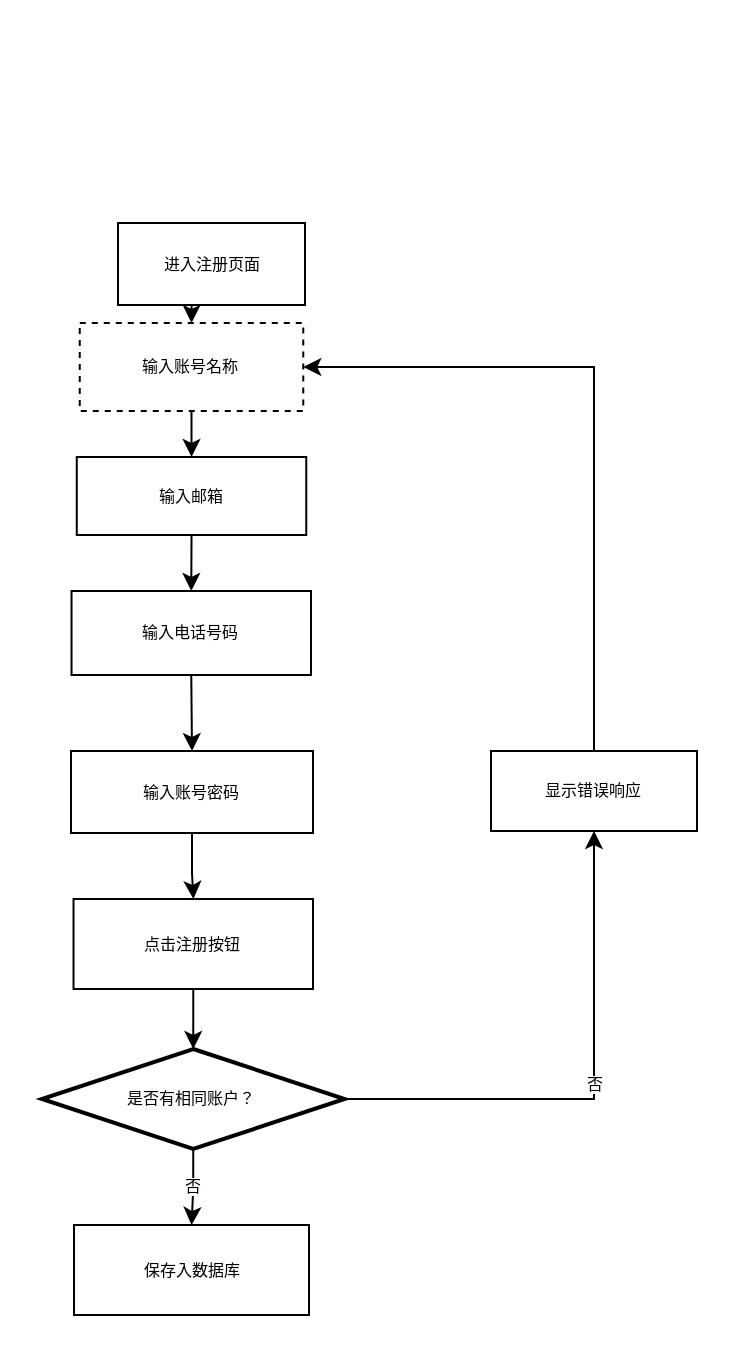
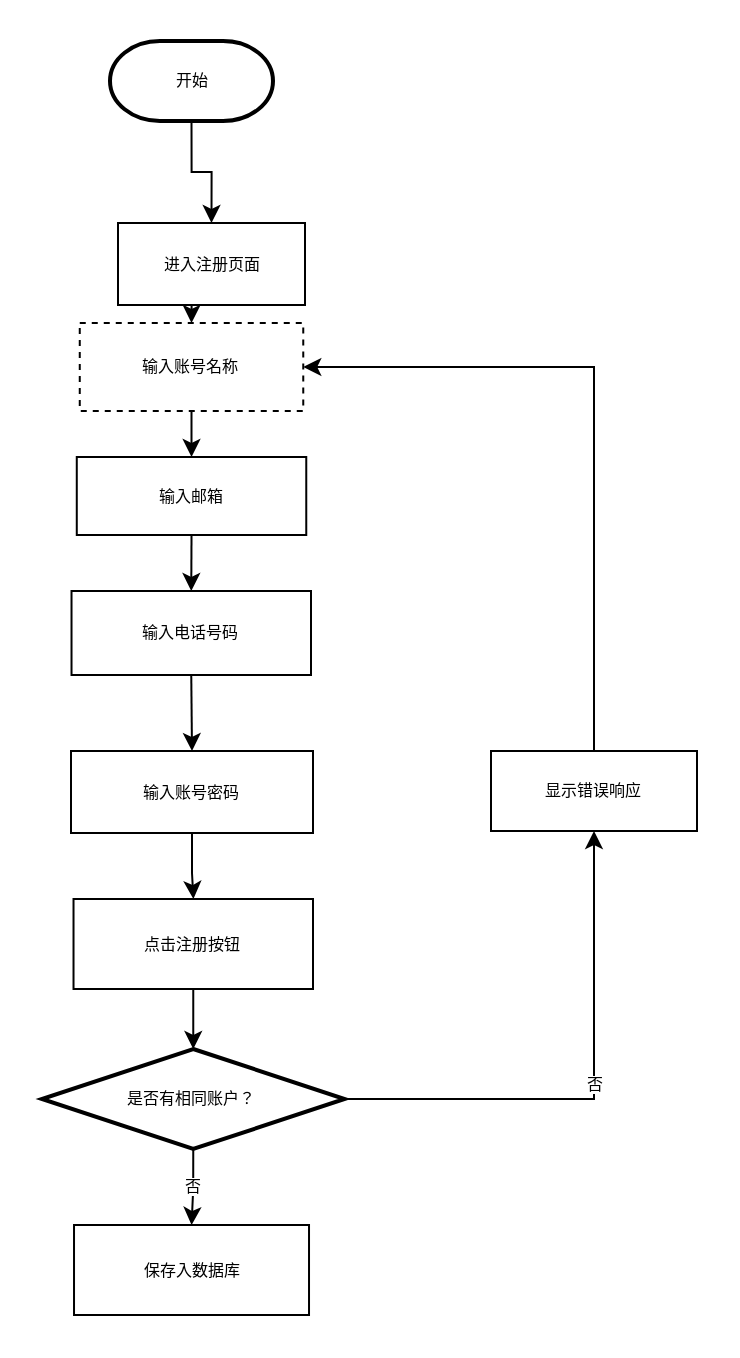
  <mxCell id="0" />
  <mxCell id="1" parent="0" />
+ <mxCell id="2" style="edgeStyle=orthogonalEdgeStyle;rounded=0;orthogonalLoop=1;jettySize=auto;html=1;exitX=0.5;exitY=1;exitDx=0;exitDy=0;exitPerimeter=0;entryX=0.5;entryY=0;entryDx=0;entryDy=0;" parent="1" source="3" target="5" edge="1"><mxGeometry relative="1" as="geometry" /></mxCell>
+ <mxCell id="3" value="开始" style="strokeWidth=2;html=1;shape=mxgraph.flowchart.terminator;whiteSpace=wrap;fontSize=8;" parent="1" vertex="1"><mxGeometry x="54.5" y="20" width="81.5" height="40" as="geometry" /></mxCell>
  <mxCell id="4" style="edgeStyle=orthogonalEdgeStyle;rounded=0;orthogonalLoop=1;jettySize=auto;html=1;exitX=0.5;exitY=1;exitDx=0;exitDy=0;entryX=0.5;entryY=0;entryDx=0;entryDy=0;" parent="1" source="5" target="7" edge="1"><mxGeometry relative="1" as="geometry" /></mxCell>
  <mxCell id="5" value="进入注册页面" style="rounded=0;whiteSpace=wrap;html=1;fontSize=8;" parent="1" vertex="1"><mxGeometry x="58.5" y="111" width="93.5" height="41" as="geometry" /></mxCell>
  <mxCell id="6" style="edgeStyle=orthogonalEdgeStyle;rounded=0;orthogonalLoop=1;jettySize=auto;html=1;exitX=0.5;exitY=1;exitDx=0;exitDy=0;entryX=0.5;entryY=0;entryDx=0;entryDy=0;" parent="1" source="7" target="9" edge="1"><mxGeometry relative="1" as="geometry" /></mxCell>
  <mxCell id="7" value="输入账号名称" style="rounded=0;whiteSpace=wrap;html=1;fontSize=8;dashed=1;" parent="1" vertex="1"><mxGeometry x="39.38" y="161" width="111.75" height="44" as="geometry" /></mxCell>
  <mxCell id="8" style="edgeStyle=orthogonalEdgeStyle;rounded=0;orthogonalLoop=1;jettySize=auto;html=1;exitX=0.5;exitY=1;exitDx=0;exitDy=0;entryX=0.5;entryY=0;entryDx=0;entryDy=0;" parent="1" source="9" target="11" edge="1"><mxGeometry relative="1" as="geometry" /></mxCell>
  <mxCell id="9" value="输入邮箱" style="rounded=0;whiteSpace=wrap;html=1;fontSize=8;" parent="1" vertex="1"><mxGeometry x="37.89" y="228" width="114.74" height="39" as="geometry" /></mxCell>
  <mxCell id="10" style="edgeStyle=orthogonalEdgeStyle;rounded=0;orthogonalLoop=1;jettySize=auto;html=1;exitX=0.5;exitY=1;exitDx=0;exitDy=0;entryX=0.5;entryY=0;entryDx=0;entryDy=0;" parent="1" source="11" target="13" edge="1"><mxGeometry relative="1" as="geometry" /></mxCell>
  <mxCell id="11" value="输入电话号码" style="rounded=0;whiteSpace=wrap;html=1;fontSize=8;" parent="1" vertex="1"><mxGeometry x="35.26" y="295" width="119.74" height="42" as="geometry" /></mxCell>
  <mxCell id="12" style="edgeStyle=orthogonalEdgeStyle;rounded=0;orthogonalLoop=1;jettySize=auto;html=1;exitX=0.5;exitY=1;exitDx=0;exitDy=0;" edge="1" parent="1" source="13" target="19"><mxGeometry relative="1" as="geometry" /></mxCell>
  <mxCell id="13" value="输入账号密码" style="rounded=0;whiteSpace=wrap;html=1;fontSize=8;" parent="1" vertex="1"><mxGeometry x="35" y="375" width="121" height="41" as="geometry" /></mxCell>
  <mxCell id="14" value="保存入数据库" style="rounded=0;whiteSpace=wrap;html=1;fontSize=8;" parent="1" vertex="1"><mxGeometry x="36.51" y="612" width="117.5" height="45" as="geometry" /></mxCell>
  <mxCell id="15" value="否" style="edgeStyle=orthogonalEdgeStyle;rounded=0;orthogonalLoop=1;jettySize=auto;html=1;exitX=0.5;exitY=1;exitDx=0;exitDy=0;exitPerimeter=0;fontSize=8;" parent="1" source="17" target="14" edge="1"><mxGeometry relative="1" as="geometry" /></mxCell>
  <mxCell id="16" value="否" style="edgeStyle=orthogonalEdgeStyle;rounded=0;orthogonalLoop=1;jettySize=auto;html=1;exitX=1;exitY=0.5;exitDx=0;exitDy=0;exitPerimeter=0;entryX=0.5;entryY=1;entryDx=0;entryDy=0;fontSize=8;" edge="1" parent="1" source="17" target="21"><mxGeometry x="0.018" relative="1" as="geometry"><mxPoint as="offset" /></mxGeometry></mxCell>
  <mxCell id="17" value="&lt;font style=&quot;font-size: 8px;&quot;&gt;是否有相同账户？&lt;/font&gt;" style="strokeWidth=2;html=1;shape=mxgraph.flowchart.decision;whiteSpace=wrap;fontSize=8;" parent="1" vertex="1"><mxGeometry x="20.44" y="524" width="151.37" height="50" as="geometry" /></mxCell>
  <mxCell id="18" style="edgeStyle=orthogonalEdgeStyle;rounded=0;orthogonalLoop=1;jettySize=auto;html=1;exitX=0.5;exitY=1;exitDx=0;exitDy=0;entryX=0.5;entryY=0;entryDx=0;entryDy=0;entryPerimeter=0;" edge="1" parent="1" source="19" target="17"><mxGeometry relative="1" as="geometry" /></mxCell>
  <mxCell id="19" value="点击注册按钮" style="rounded=0;whiteSpace=wrap;html=1;fontSize=8;" vertex="1" parent="1"><mxGeometry x="36.26" y="449" width="119.74" height="45" as="geometry" /></mxCell>
  <mxCell id="20" style="edgeStyle=orthogonalEdgeStyle;rounded=0;orthogonalLoop=1;jettySize=auto;html=1;exitX=0.5;exitY=0;exitDx=0;exitDy=0;entryX=1;entryY=0.5;entryDx=0;entryDy=0;" edge="1" parent="1" source="21" target="7"><mxGeometry relative="1" as="geometry" /></mxCell>
  <mxCell id="21" value="显示错误响应" style="rounded=0;whiteSpace=wrap;html=1;fontSize=8;" vertex="1" parent="1"><mxGeometry x="245" y="375" width="103" height="40" as="geometry" /></mxCell>
